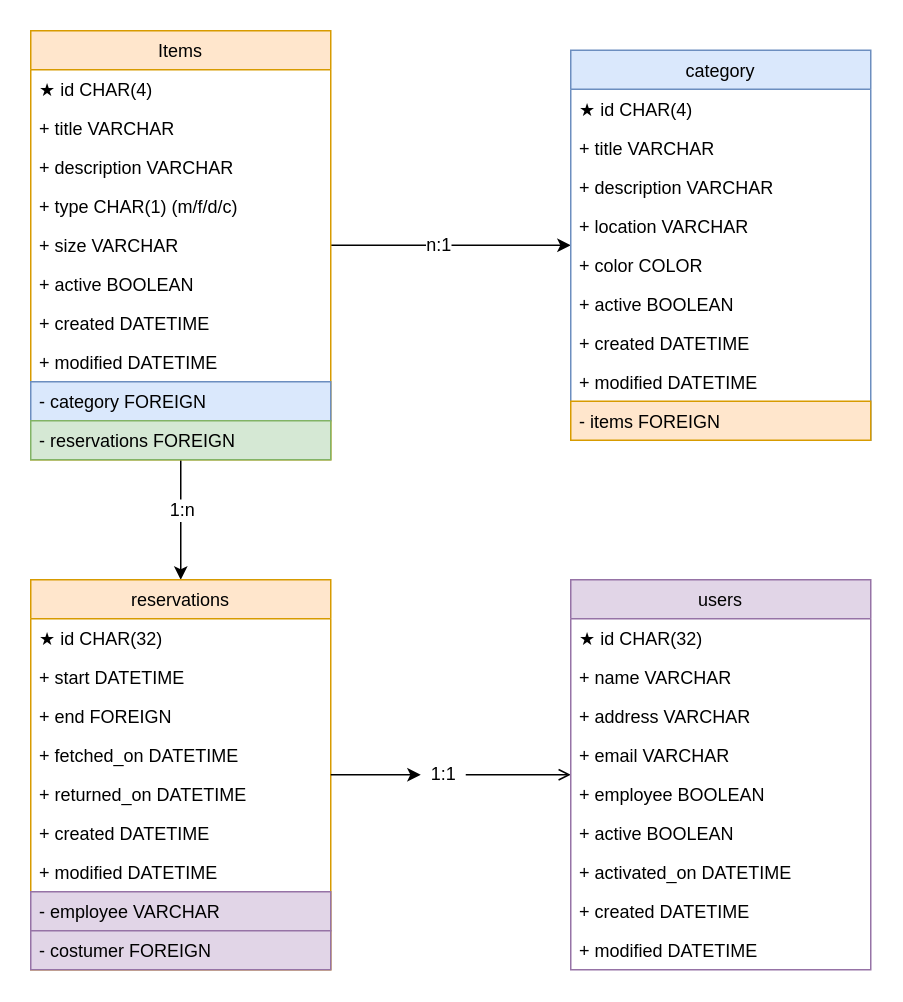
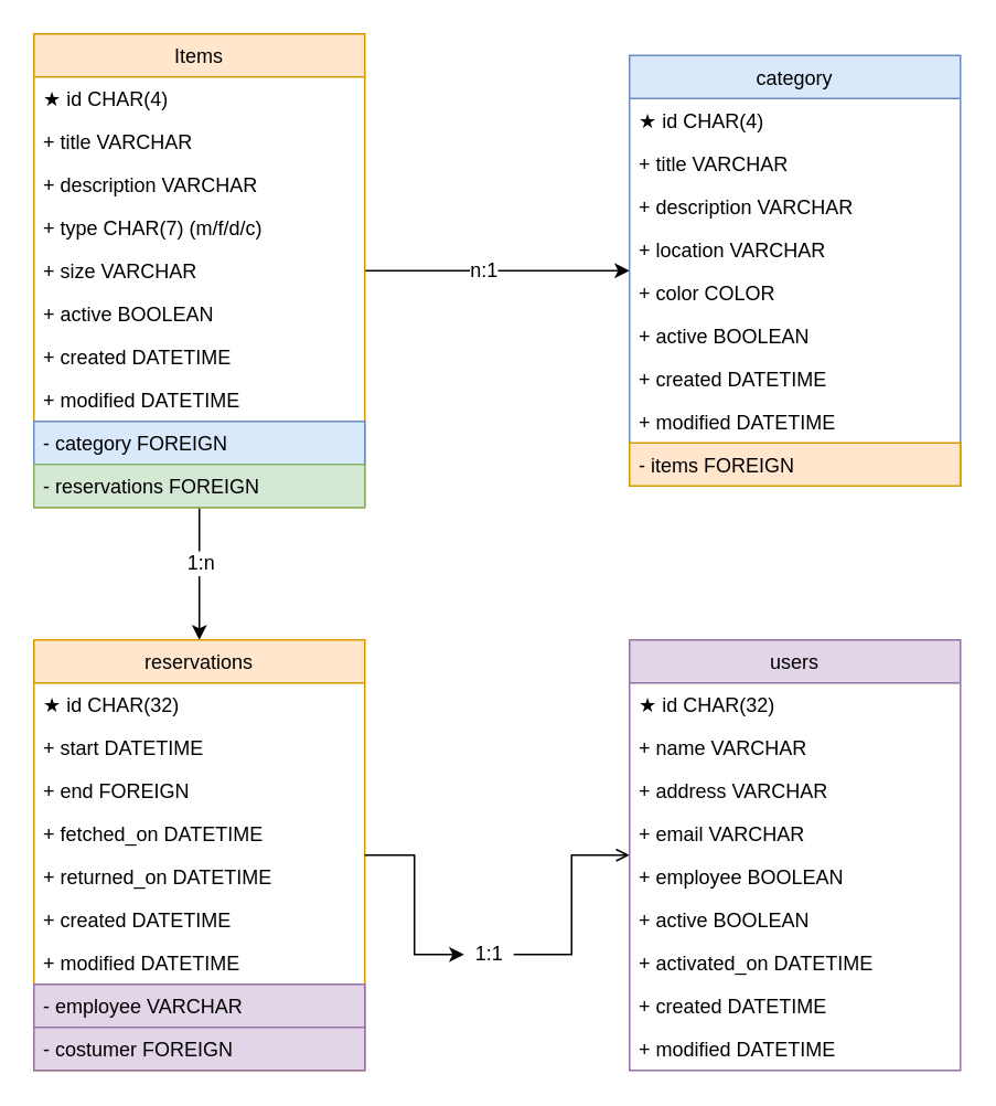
  <mxCell id="0" />
  <mxCell id="1" parent="0" />
  <mxCell id="2" value="" style="edgeStyle=orthogonalEdgeStyle;rounded=0;orthogonalLoop=1;jettySize=auto;html=1;" edge="1" parent="1" source="6" target="38"><mxGeometry relative="1" as="geometry" /></mxCell>
  <mxCell id="3" value="n:1" style="text;html=1;align=center;verticalAlign=middle;resizable=0;points=[];labelBackgroundColor=#ffffff;" vertex="1" connectable="0" parent="2"><mxGeometry x="-0.116" y="1" relative="1" as="geometry"><mxPoint as="offset" /></mxGeometry></mxCell>
  <mxCell id="4" value="" style="edgeStyle=orthogonalEdgeStyle;rounded=0;orthogonalLoop=1;jettySize=auto;html=1;" edge="1" parent="1" source="6" target="18"><mxGeometry relative="1" as="geometry" /></mxCell>
  <mxCell id="5" value="1:n" style="text;html=1;align=center;verticalAlign=middle;resizable=0;points=[];labelBackgroundColor=#ffffff;" vertex="1" connectable="0" parent="4"><mxGeometry x="0.857" y="3" relative="1" as="geometry"><mxPoint x="-3" y="-40.19" as="offset" /></mxGeometry></mxCell>
  <mxCell id="6" value="Items" style="swimlane;fontStyle=0;childLayout=stackLayout;horizontal=1;startSize=26;fillColor=#ffe6cc;horizontalStack=0;resizeParent=1;resizeParentMax=0;resizeLast=0;collapsible=1;marginBottom=0;strokeColor=#d79b00;" vertex="1" parent="1"><mxGeometry x="20" y="20" width="200" height="286" as="geometry" /></mxCell>
  <mxCell id="7" value="★ id CHAR(4)" style="text;strokeColor=none;fillColor=none;align=left;verticalAlign=top;spacingLeft=4;spacingRight=4;overflow=hidden;rotatable=0;points=[[0,0.5],[1,0.5]];portConstraint=eastwest;" vertex="1" parent="6"><mxGeometry y="26" width="200" height="26" as="geometry" /></mxCell>
  <mxCell id="8" value="+ title VARCHAR" style="text;strokeColor=none;fillColor=none;align=left;verticalAlign=top;spacingLeft=4;spacingRight=4;overflow=hidden;rotatable=0;points=[[0,0.5],[1,0.5]];portConstraint=eastwest;" vertex="1" parent="6"><mxGeometry y="52" width="200" height="26" as="geometry" /></mxCell>
  <mxCell id="9" value="+ description VARCHAR" style="text;strokeColor=none;fillColor=none;align=left;verticalAlign=top;spacingLeft=4;spacingRight=4;overflow=hidden;rotatable=0;points=[[0,0.5],[1,0.5]];portConstraint=eastwest;" vertex="1" parent="6"><mxGeometry y="78" width="200" height="26" as="geometry" /></mxCell>
- <mxCell id="10" value="+ type CHAR(1) (m/f/d/c)" style="text;strokeColor=none;fillColor=none;align=left;verticalAlign=top;spacingLeft=4;spacingRight=4;overflow=hidden;rotatable=0;points=[[0,0.5],[1,0.5]];portConstraint=eastwest;" vertex="1" parent="6"><mxGeometry y="104" width="200" height="26" as="geometry" /></mxCell>
+ <mxCell id="10" value="+ type CHAR(7) (m/f/d/c)" style="text;strokeColor=none;fillColor=none;align=left;verticalAlign=top;spacingLeft=4;spacingRight=4;overflow=hidden;rotatable=0;points=[[0,0.5],[1,0.5]];portConstraint=eastwest;" vertex="1" parent="6"><mxGeometry y="104" width="200" height="26" as="geometry" /></mxCell>
  <mxCell id="11" value="+ size VARCHAR" style="text;strokeColor=none;fillColor=none;align=left;verticalAlign=top;spacingLeft=4;spacingRight=4;overflow=hidden;rotatable=0;points=[[0,0.5],[1,0.5]];portConstraint=eastwest;" vertex="1" parent="6"><mxGeometry y="130" width="200" height="26" as="geometry" /></mxCell>
  <mxCell id="12" value="+ active BOOLEAN" style="text;strokeColor=none;fillColor=none;align=left;verticalAlign=top;spacingLeft=4;spacingRight=4;overflow=hidden;rotatable=0;points=[[0,0.5],[1,0.5]];portConstraint=eastwest;" vertex="1" parent="6"><mxGeometry y="156" width="200" height="26" as="geometry" /></mxCell>
  <mxCell id="13" value="+ created DATETIME" style="text;strokeColor=none;fillColor=none;align=left;verticalAlign=top;spacingLeft=4;spacingRight=4;overflow=hidden;rotatable=0;points=[[0,0.5],[1,0.5]];portConstraint=eastwest;" vertex="1" parent="6"><mxGeometry y="182" width="200" height="26" as="geometry" /></mxCell>
  <mxCell id="14" value="+ modified DATETIME" style="text;strokeColor=none;fillColor=none;align=left;verticalAlign=top;spacingLeft=4;spacingRight=4;overflow=hidden;rotatable=0;points=[[0,0.5],[1,0.5]];portConstraint=eastwest;" vertex="1" parent="6"><mxGeometry y="208" width="200" height="26" as="geometry" /></mxCell>
  <mxCell id="15" value="- category FOREIGN" style="text;align=left;verticalAlign=top;spacingLeft=4;spacingRight=4;overflow=hidden;rotatable=0;points=[[0,0.5],[1,0.5]];portConstraint=eastwest;fillColor=#dae8fc;strokeColor=#6c8ebf;" vertex="1" parent="6"><mxGeometry y="234" width="200" height="26" as="geometry" /></mxCell>
  <mxCell id="16" value="- reservations FOREIGN" style="text;align=left;verticalAlign=top;spacingLeft=4;spacingRight=4;overflow=hidden;rotatable=0;points=[[0,0.5],[1,0.5]];portConstraint=eastwest;fillColor=#d5e8d4;strokeColor=#82b366;" vertex="1" parent="6"><mxGeometry y="260" width="200" height="26" as="geometry" /></mxCell>
  <mxCell id="17" value="" style="edgeStyle=orthogonalEdgeStyle;rounded=0;orthogonalLoop=1;jettySize=auto;html=1;endArrow=open;" edge="1" parent="1" source="48" target="28"><mxGeometry relative="1" as="geometry" /></mxCell>
  <mxCell id="18" value="reservations" style="swimlane;fontStyle=0;childLayout=stackLayout;horizontal=1;startSize=26;fillColor=#ffe6cc;horizontalStack=0;resizeParent=1;resizeParentMax=0;resizeLast=0;collapsible=1;marginBottom=0;strokeColor=#d79b00;" vertex="1" parent="1"><mxGeometry x="20" y="386" width="200" height="260" as="geometry" /></mxCell>
  <mxCell id="19" value="★ id CHAR(32)" style="text;strokeColor=none;fillColor=none;align=left;verticalAlign=top;spacingLeft=4;spacingRight=4;overflow=hidden;rotatable=0;points=[[0,0.5],[1,0.5]];portConstraint=eastwest;" vertex="1" parent="18"><mxGeometry y="26" width="200" height="26" as="geometry" /></mxCell>
  <mxCell id="20" value="+ start DATETIME" style="text;strokeColor=none;fillColor=none;align=left;verticalAlign=top;spacingLeft=4;spacingRight=4;overflow=hidden;rotatable=0;points=[[0,0.5],[1,0.5]];portConstraint=eastwest;" vertex="1" parent="18"><mxGeometry y="52" width="200" height="26" as="geometry" /></mxCell>
  <mxCell id="21" value="+ end FOREIGN" style="text;strokeColor=none;fillColor=none;align=left;verticalAlign=top;spacingLeft=4;spacingRight=4;overflow=hidden;rotatable=0;points=[[0,0.5],[1,0.5]];portConstraint=eastwest;" vertex="1" parent="18"><mxGeometry y="78" width="200" height="26" as="geometry" /></mxCell>
  <mxCell id="22" value="+ fetched_on DATETIME" style="text;strokeColor=none;fillColor=none;align=left;verticalAlign=top;spacingLeft=4;spacingRight=4;overflow=hidden;rotatable=0;points=[[0,0.5],[1,0.5]];portConstraint=eastwest;" vertex="1" parent="18"><mxGeometry y="104" width="200" height="26" as="geometry" /></mxCell>
  <mxCell id="23" value="+ returned_on DATETIME" style="text;strokeColor=none;fillColor=none;align=left;verticalAlign=top;spacingLeft=4;spacingRight=4;overflow=hidden;rotatable=0;points=[[0,0.5],[1,0.5]];portConstraint=eastwest;" vertex="1" parent="18"><mxGeometry y="130" width="200" height="26" as="geometry" /></mxCell>
  <mxCell id="24" value="+ created DATETIME" style="text;strokeColor=none;fillColor=none;align=left;verticalAlign=top;spacingLeft=4;spacingRight=4;overflow=hidden;rotatable=0;points=[[0,0.5],[1,0.5]];portConstraint=eastwest;" vertex="1" parent="18"><mxGeometry y="156" width="200" height="26" as="geometry" /></mxCell>
  <mxCell id="25" value="+ modified DATETIME" style="text;strokeColor=none;fillColor=none;align=left;verticalAlign=top;spacingLeft=4;spacingRight=4;overflow=hidden;rotatable=0;points=[[0,0.5],[1,0.5]];portConstraint=eastwest;" vertex="1" parent="18"><mxGeometry y="182" width="200" height="26" as="geometry" /></mxCell>
  <mxCell id="26" value="- employee VARCHAR" style="text;align=left;verticalAlign=top;spacingLeft=4;spacingRight=4;overflow=hidden;rotatable=0;points=[[0,0.5],[1,0.5]];portConstraint=eastwest;fillColor=#e1d5e7;strokeColor=#9673a6;" vertex="1" parent="18"><mxGeometry y="208" width="200" height="26" as="geometry" /></mxCell>
  <mxCell id="27" value="- costumer FOREIGN" style="text;align=left;verticalAlign=top;spacingLeft=4;spacingRight=4;overflow=hidden;rotatable=0;points=[[0,0.5],[1,0.5]];portConstraint=eastwest;fillColor=#e1d5e7;strokeColor=#9673a6;" vertex="1" parent="18"><mxGeometry y="234" width="200" height="26" as="geometry" /></mxCell>
  <mxCell id="28" value="users" style="swimlane;fontStyle=0;childLayout=stackLayout;horizontal=1;startSize=26;fillColor=#e1d5e7;horizontalStack=0;resizeParent=1;resizeParentMax=0;resizeLast=0;collapsible=1;marginBottom=0;strokeColor=#9673a6;" vertex="1" parent="1"><mxGeometry x="380" y="386" width="200" height="260" as="geometry" /></mxCell>
  <mxCell id="29" value="★ id CHAR(32)" style="text;strokeColor=none;fillColor=none;align=left;verticalAlign=top;spacingLeft=4;spacingRight=4;overflow=hidden;rotatable=0;points=[[0,0.5],[1,0.5]];portConstraint=eastwest;" vertex="1" parent="28"><mxGeometry y="26" width="200" height="26" as="geometry" /></mxCell>
  <mxCell id="30" value="+ name VARCHAR" style="text;strokeColor=none;fillColor=none;align=left;verticalAlign=top;spacingLeft=4;spacingRight=4;overflow=hidden;rotatable=0;points=[[0,0.5],[1,0.5]];portConstraint=eastwest;" vertex="1" parent="28"><mxGeometry y="52" width="200" height="26" as="geometry" /></mxCell>
  <mxCell id="31" value="+ address VARCHAR" style="text;strokeColor=none;fillColor=none;align=left;verticalAlign=top;spacingLeft=4;spacingRight=4;overflow=hidden;rotatable=0;points=[[0,0.5],[1,0.5]];portConstraint=eastwest;" vertex="1" parent="28"><mxGeometry y="78" width="200" height="26" as="geometry" /></mxCell>
  <mxCell id="32" value="+ email VARCHAR" style="text;strokeColor=none;fillColor=none;align=left;verticalAlign=top;spacingLeft=4;spacingRight=4;overflow=hidden;rotatable=0;points=[[0,0.5],[1,0.5]];portConstraint=eastwest;" vertex="1" parent="28"><mxGeometry y="104" width="200" height="26" as="geometry" /></mxCell>
  <mxCell id="33" value="+ employee BOOLEAN" style="text;strokeColor=none;fillColor=none;align=left;verticalAlign=top;spacingLeft=4;spacingRight=4;overflow=hidden;rotatable=0;points=[[0,0.5],[1,0.5]];portConstraint=eastwest;" vertex="1" parent="28"><mxGeometry y="130" width="200" height="26" as="geometry" /></mxCell>
  <mxCell id="34" value="+ active BOOLEAN" style="text;strokeColor=none;fillColor=none;align=left;verticalAlign=top;spacingLeft=4;spacingRight=4;overflow=hidden;rotatable=0;points=[[0,0.5],[1,0.5]];portConstraint=eastwest;" vertex="1" parent="28"><mxGeometry y="156" width="200" height="26" as="geometry" /></mxCell>
  <mxCell id="35" value="+ activated_on DATETIME" style="text;strokeColor=none;fillColor=none;align=left;verticalAlign=top;spacingLeft=4;spacingRight=4;overflow=hidden;rotatable=0;points=[[0,0.5],[1,0.5]];portConstraint=eastwest;" vertex="1" parent="28"><mxGeometry y="182" width="200" height="26" as="geometry" /></mxCell>
  <mxCell id="36" value="+ created DATETIME" style="text;strokeColor=none;fillColor=none;align=left;verticalAlign=top;spacingLeft=4;spacingRight=4;overflow=hidden;rotatable=0;points=[[0,0.5],[1,0.5]];portConstraint=eastwest;" vertex="1" parent="28"><mxGeometry y="208" width="200" height="26" as="geometry" /></mxCell>
  <mxCell id="37" value="+ modified DATETIME" style="text;strokeColor=none;fillColor=none;align=left;verticalAlign=top;spacingLeft=4;spacingRight=4;overflow=hidden;rotatable=0;points=[[0,0.5],[1,0.5]];portConstraint=eastwest;" vertex="1" parent="28"><mxGeometry y="234" width="200" height="26" as="geometry" /></mxCell>
  <mxCell id="38" value="category" style="swimlane;fontStyle=0;childLayout=stackLayout;horizontal=1;startSize=26;fillColor=#dae8fc;horizontalStack=0;resizeParent=1;resizeParentMax=0;resizeLast=0;collapsible=1;marginBottom=0;strokeColor=#6c8ebf;" vertex="1" parent="1"><mxGeometry x="380" y="33" width="200" height="260" as="geometry" /></mxCell>
  <mxCell id="39" value="★ id CHAR(4)" style="text;strokeColor=none;fillColor=none;align=left;verticalAlign=top;spacingLeft=4;spacingRight=4;overflow=hidden;rotatable=0;points=[[0,0.5],[1,0.5]];portConstraint=eastwest;" vertex="1" parent="38"><mxGeometry y="26" width="200" height="26" as="geometry" /></mxCell>
  <mxCell id="40" value="+ title VARCHAR" style="text;strokeColor=none;fillColor=none;align=left;verticalAlign=top;spacingLeft=4;spacingRight=4;overflow=hidden;rotatable=0;points=[[0,0.5],[1,0.5]];portConstraint=eastwest;" vertex="1" parent="38"><mxGeometry y="52" width="200" height="26" as="geometry" /></mxCell>
  <mxCell id="41" value="+ description VARCHAR" style="text;strokeColor=none;fillColor=none;align=left;verticalAlign=top;spacingLeft=4;spacingRight=4;overflow=hidden;rotatable=0;points=[[0,0.5],[1,0.5]];portConstraint=eastwest;" vertex="1" parent="38"><mxGeometry y="78" width="200" height="26" as="geometry" /></mxCell>
  <mxCell id="42" value="+ location VARCHAR" style="text;strokeColor=none;fillColor=none;align=left;verticalAlign=top;spacingLeft=4;spacingRight=4;overflow=hidden;rotatable=0;points=[[0,0.5],[1,0.5]];portConstraint=eastwest;" vertex="1" parent="38"><mxGeometry y="104" width="200" height="26" as="geometry" /></mxCell>
  <mxCell id="43" value="+ color COLOR" style="text;strokeColor=none;fillColor=none;align=left;verticalAlign=top;spacingLeft=4;spacingRight=4;overflow=hidden;rotatable=0;points=[[0,0.5],[1,0.5]];portConstraint=eastwest;" vertex="1" parent="38"><mxGeometry y="130" width="200" height="26" as="geometry" /></mxCell>
  <mxCell id="44" value="+ active BOOLEAN" style="text;strokeColor=none;fillColor=none;align=left;verticalAlign=top;spacingLeft=4;spacingRight=4;overflow=hidden;rotatable=0;points=[[0,0.5],[1,0.5]];portConstraint=eastwest;" vertex="1" parent="38"><mxGeometry y="156" width="200" height="26" as="geometry" /></mxCell>
  <mxCell id="45" value="+ created DATETIME" style="text;strokeColor=none;fillColor=none;align=left;verticalAlign=top;spacingLeft=4;spacingRight=4;overflow=hidden;rotatable=0;points=[[0,0.5],[1,0.5]];portConstraint=eastwest;" vertex="1" parent="38"><mxGeometry y="182" width="200" height="26" as="geometry" /></mxCell>
  <mxCell id="46" value="+ modified DATETIME" style="text;strokeColor=none;fillColor=none;align=left;verticalAlign=top;spacingLeft=4;spacingRight=4;overflow=hidden;rotatable=0;points=[[0,0.5],[1,0.5]];portConstraint=eastwest;" vertex="1" parent="38"><mxGeometry y="208" width="200" height="26" as="geometry" /></mxCell>
  <mxCell id="47" value="- items FOREIGN" style="text;align=left;verticalAlign=top;spacingLeft=4;spacingRight=4;overflow=hidden;rotatable=0;points=[[0,0.5],[1,0.5]];portConstraint=eastwest;fillColor=#ffe6cc;strokeColor=#d79b00;" vertex="1" parent="38"><mxGeometry y="234" width="200" height="26" as="geometry" /></mxCell>
- <mxCell id="48" value="1:1" style="text;html=1;align=center;verticalAlign=middle;resizable=0;points=[];autosize=1;" vertex="1" parent="1"><mxGeometry x="280" y="506" width="30" height="20" as="geometry" /></mxCell>
+ <mxCell id="48" value="1:1" style="text;html=1;align=center;verticalAlign=middle;resizable=0;points=[];autosize=1;" vertex="1" parent="1"><mxGeometry x="280" y="566" width="30" height="20" as="geometry" /></mxCell>
  <mxCell id="49" value="" style="edgeStyle=orthogonalEdgeStyle;rounded=0;orthogonalLoop=1;jettySize=auto;html=1;" edge="1" parent="1" source="18" target="48"><mxGeometry relative="1" as="geometry"><mxPoint x="220" y="516" as="sourcePoint" /><mxPoint x="380" y="516" as="targetPoint" /></mxGeometry></mxCell>
